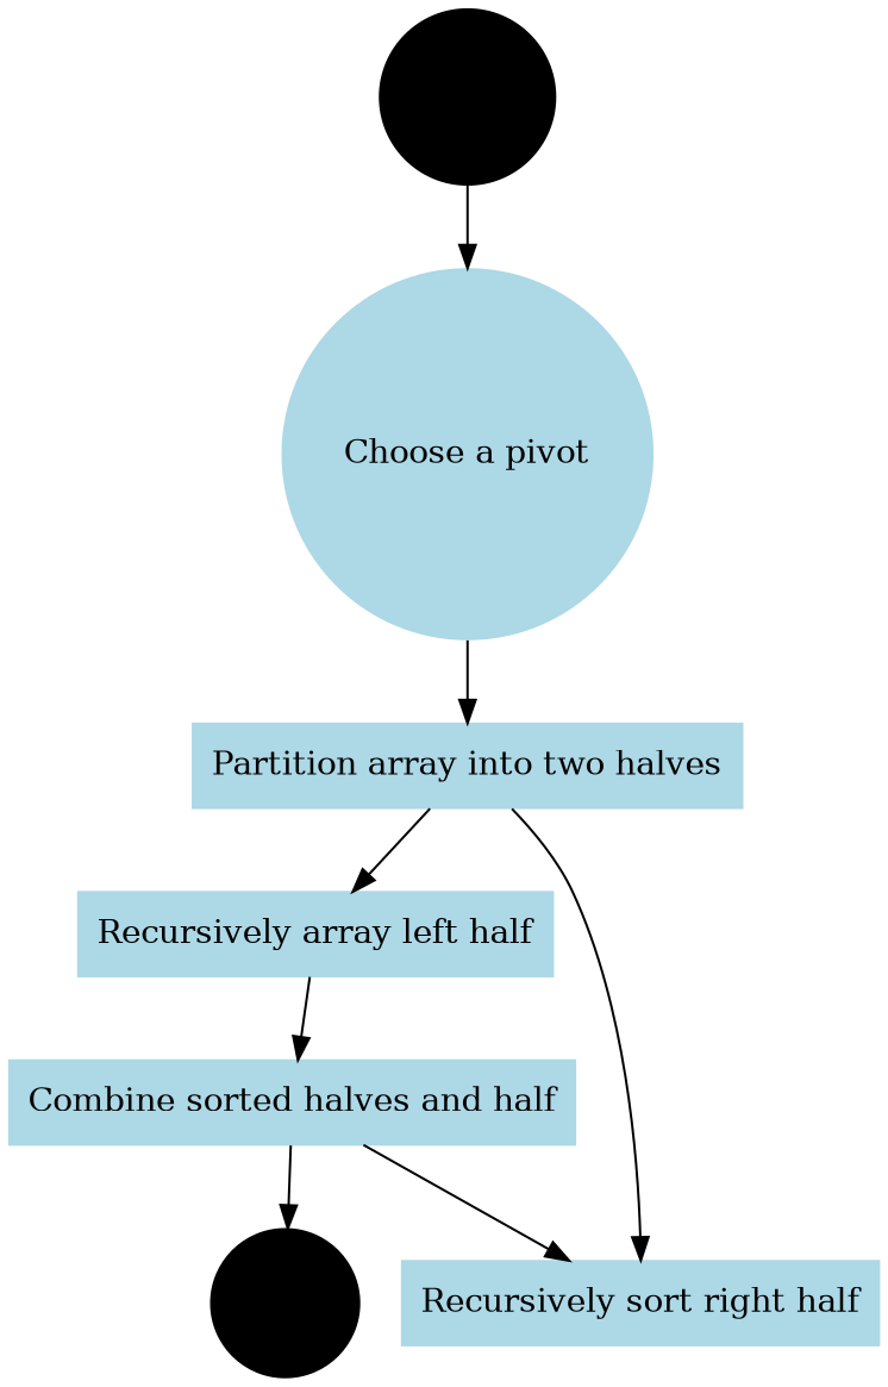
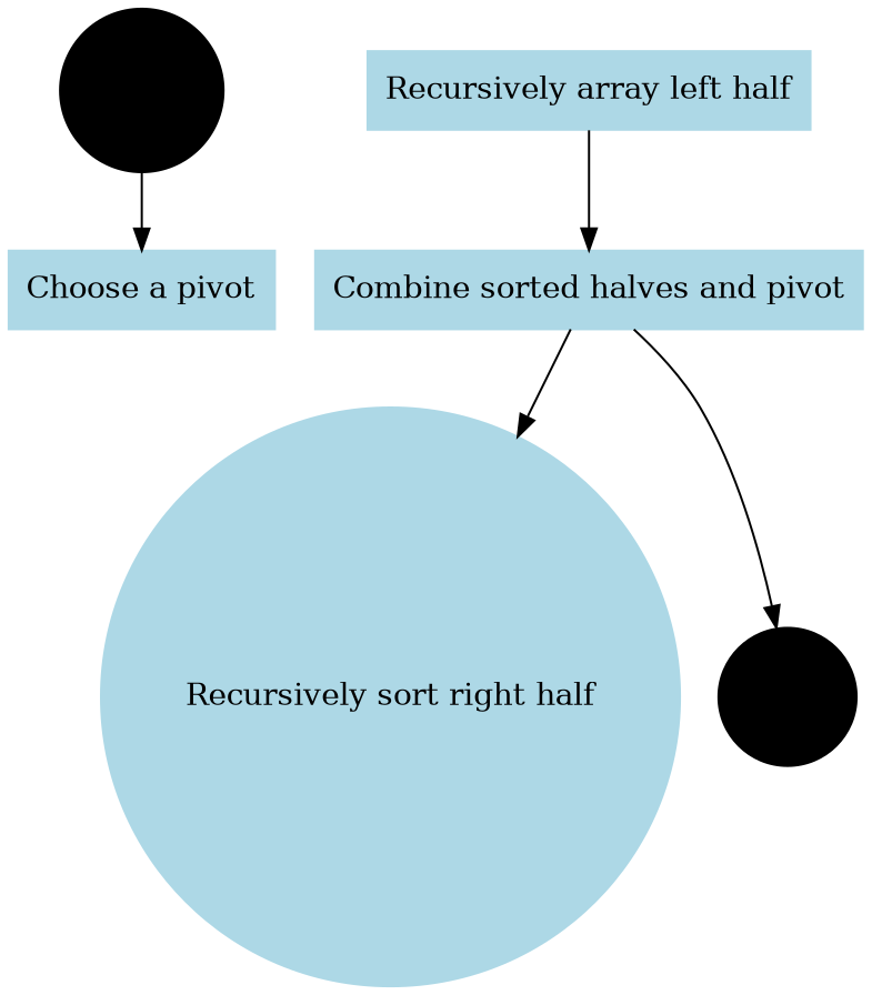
  digraph {
    node [color=lightblue shape=box style=filled]
    Start [color=black shape=circle width=.15]
-   "Choose a pivot" [shape=circle]
-   "Partition array into two halves"
+   "Choose a pivot"
    n4 [label="Recursively array left half"]
-   "Recursively sort right half"
-   "Combine sorted halves and pivot" [label="Combine sorted halves and half"]
+   "Recursively sort right half" [shape=circle]
+   "Combine sorted halves and pivot"
    End [color=black shape=circle width=.15]
    Start -> "Choose a pivot"
-   "Choose a pivot" -> "Partition array into two halves"
-   "Partition array into two halves" -> n4
-   "Partition array into two halves" -> "Recursively sort right half"
    n4 -> "Combine sorted halves and pivot"
    "Combine sorted halves and pivot" -> "Recursively sort right half"
    "Combine sorted halves and pivot" -> End
  }
